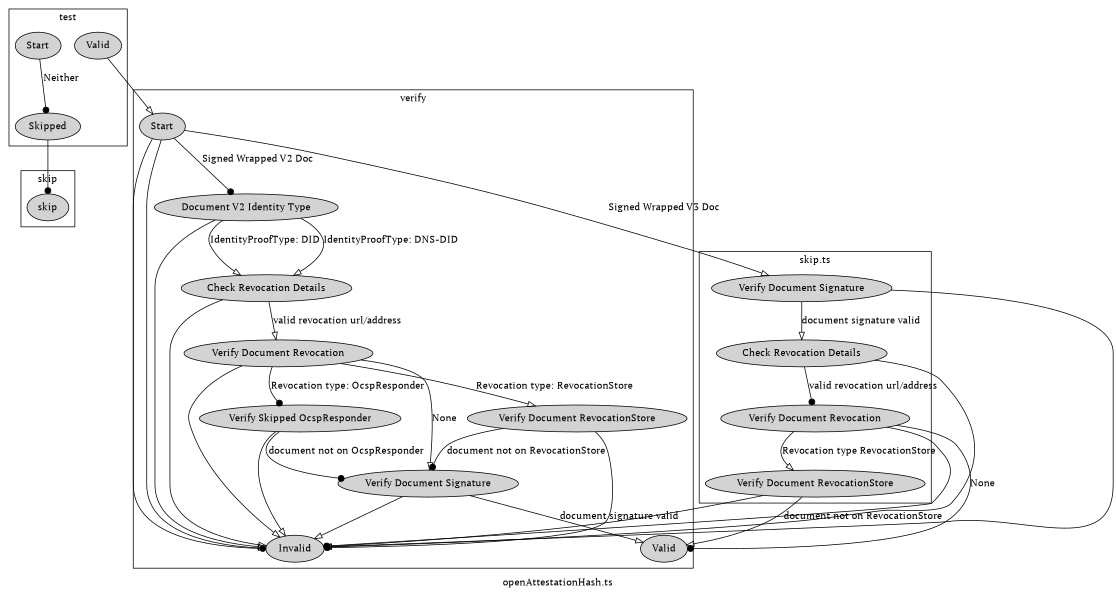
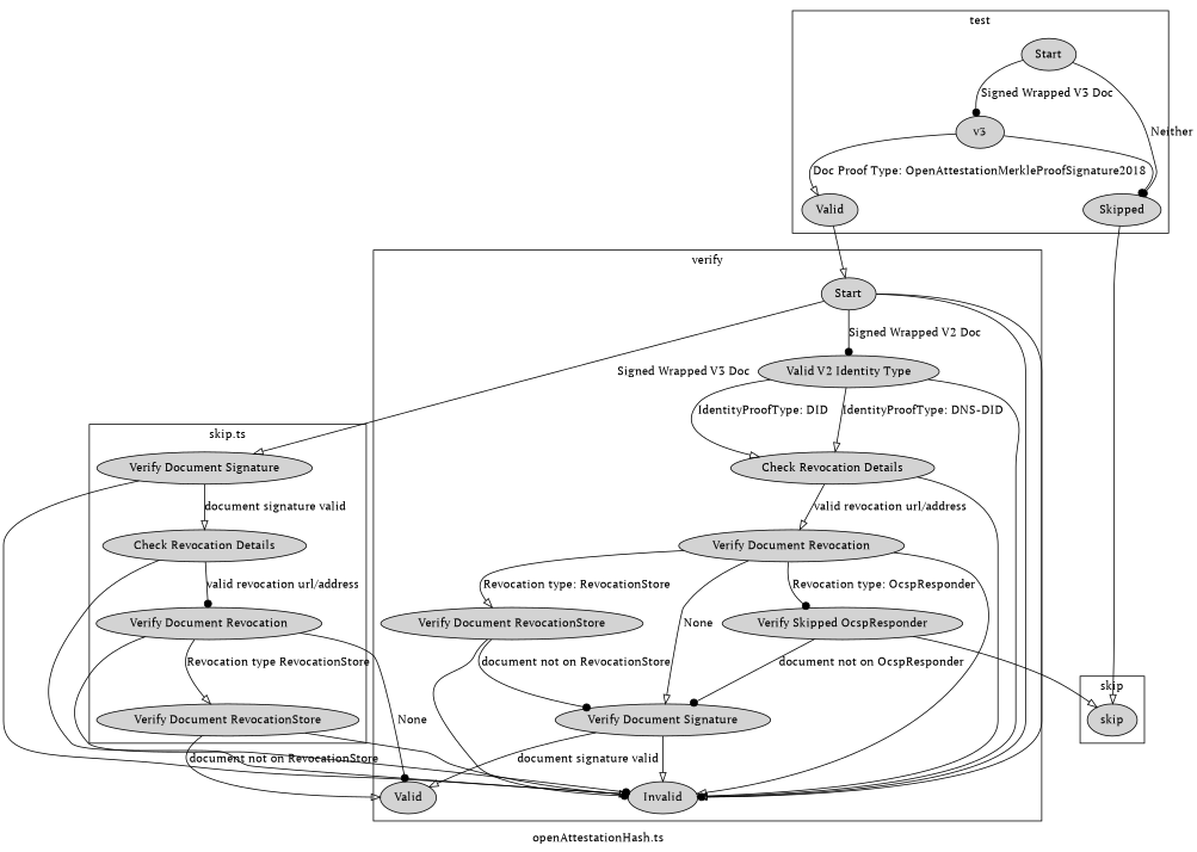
  digraph {
    fontname="PT Serif"
    label="openAttestationHash.ts"
    node [fontname="PT Serif" style=filled]
    edge [arrowhead=onormal fontname="PT Serif"]
    n1 [label=Skipped]
    n2 [label=Start]
+   n3 [label=v3]
    n4 [label=Valid]
    n5 [label=Start]
    n6 [label=Valid]
    n7 [label=Invalid]
-   n8 [label="Document V2 Identity Type"]
+   n8 [label="Valid V2 Identity Type"]
    n9 [label="Check Revocation Details"]
    n10 [label="Verify Document Revocation"]
    n11 [label="Verify Document Signature"]
    n12 [label="Verify Document RevocationStore"]
    n13 [label="Verify Skipped OcspResponder"]
    n14 [label="Verify Document Signature"]
    n15 [label="Check Revocation Details"]
    n16 [label="Verify Document Revocation"]
    n17 [label="Verify Document RevocationStore"]
    skip
    subgraph cluster_1 {
      label=test
      n1
      n2
+     n3
      n4
    }
    subgraph cluster_2 {
      label=verify
      n5
      n6
      n7
      n8
      n9
      n10
      n11
      n12
      n13
    }
    subgraph cluster_3 {
      label="skip.ts"
      n14
      n15
      n16
      n17
    }
    subgraph cluster_4 {
      label=skip
      skip
    }
-   n1 -> skip [arrowhead=dot]
+   n1 -> skip
    n2 -> n1 [arrowhead=dot label=Neither]
+   n2 -> n3 [arrowhead=dot label="Signed Wrapped V3 Doc"]
+   n3 -> n1 [arrowhead=dot]
+   n3 -> n4 [label="Doc Proof Type: OpenAttestationMerkleProofSignature2018"]
    n4 -> n5
    n5 -> n7 [arrowhead=dot]
    n5 -> n7
    n5 -> n8 [arrowhead=dot label="Signed Wrapped V2 Doc"]
    n5 -> n14 [label="Signed Wrapped V3 Doc"]
    n8 -> n7
    n8 -> n9 [label="IdentityProofType: DID"]
    n8 -> n9 [label="IdentityProofType: DNS-DID"]
    n9 -> n7
    n9 -> n10 [label="valid revocation url/address"]
    n10 -> n7
    n10 -> n11 [label=None]
    n10 -> n12 [label="Revocation type: RevocationStore"]
    n10 -> n13 [arrowhead=dot label="Revocation type: OcspResponder"]
    n11 -> n6 [label="document signature valid"]
    n11 -> n7
    n12 -> n7 [arrowhead=dot]
    n12 -> n11 [arrowhead=dot label="document not on RevocationStore"]
-   n13 -> n7
+   n13 -> skip
    n13 -> n11 [arrowhead=dot label="document not on OcspResponder"]
    n14 -> n7 [arrowhead=dot]
    n14 -> n15 [label="document signature valid"]
    n15 -> n7
    n15 -> n16 [arrowhead=dot label="valid revocation url/address"]
    n16 -> n6 [arrowhead=dot label=None]
    n16 -> n7 [arrowhead=dot]
    n16 -> n17 [label="Revocation type RevocationStore"]
    n17 -> n6 [label="document not on RevocationStore"]
    n17 -> n7
  }
